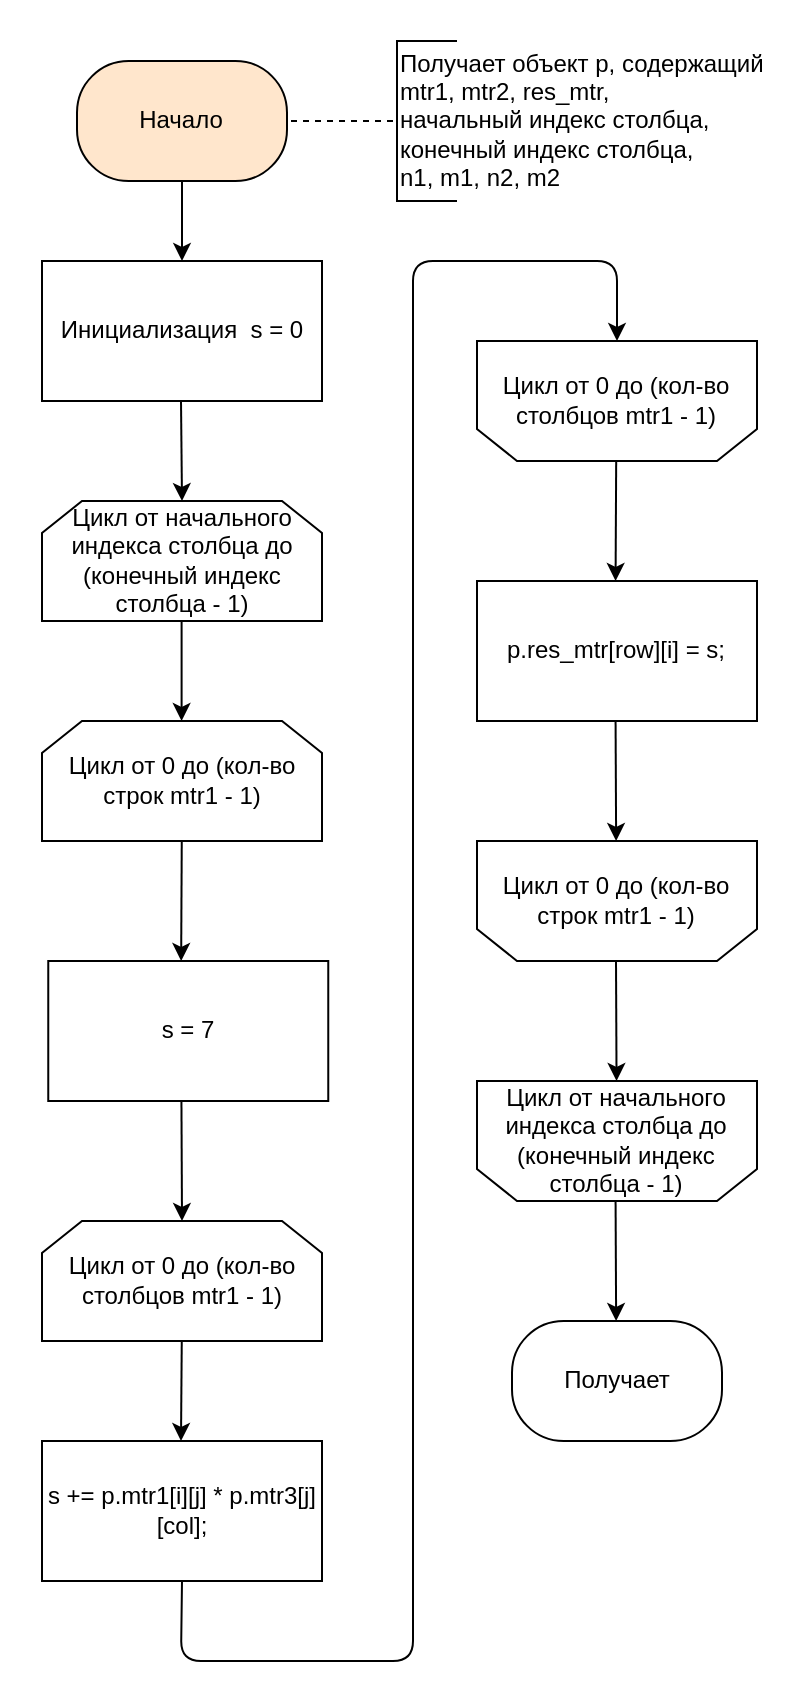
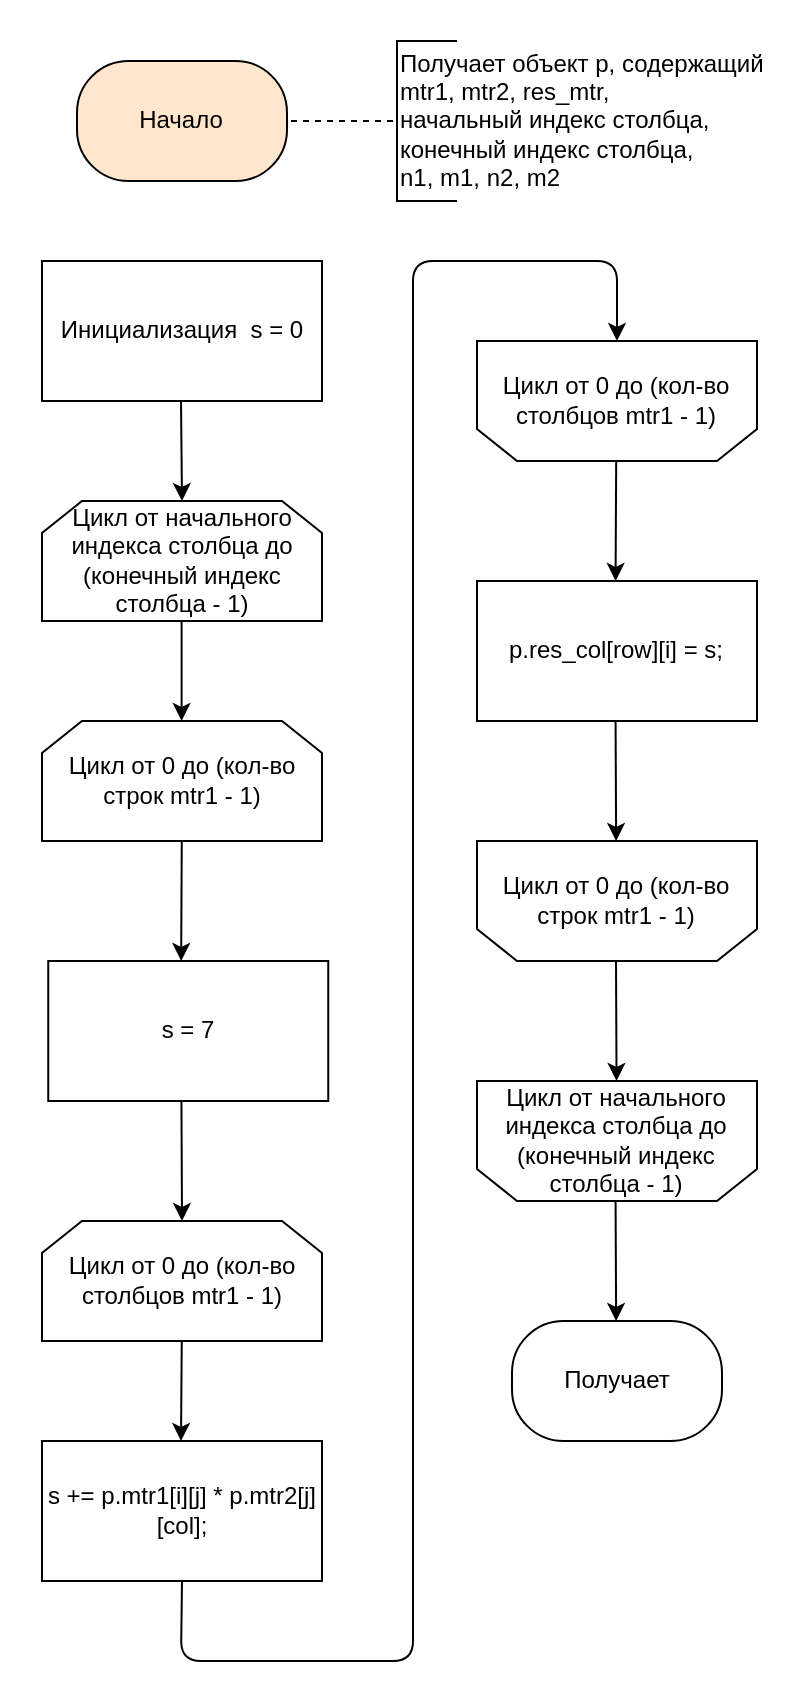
  <mxCell id="0" />
  <mxCell id="1" parent="0" />
- <mxCell id="2" value="" style="endArrow=classic;html=1;entryX=0.5;entryY=0;entryDx=0;entryDy=0;" parent="1" target="3" edge="1" source="8"><mxGeometry width="50" height="50" relative="1" as="geometry"><mxPoint x="90" y="100" as="sourcePoint" /><mxPoint x="90" y="130" as="targetPoint" /></mxGeometry></mxCell>
  <mxCell id="3" value="Инициализация &amp;nbsp;s = 0" style="rounded=0;whiteSpace=wrap;html=1;" parent="1" vertex="1"><mxGeometry x="20.5" y="130" width="140" height="70" as="geometry" /></mxCell>
  <mxCell id="4" value="" style="endArrow=classic;html=1;entryX=0.5;entryY=0;entryDx=0;entryDy=0;" parent="1" edge="1" target="6"><mxGeometry width="50" height="50" relative="1" as="geometry"><mxPoint x="90" y="200" as="sourcePoint" /><mxPoint x="90" y="250" as="targetPoint" /></mxGeometry></mxCell>
  <mxCell id="5" value="" style="endArrow=classic;html=1;" parent="1" edge="1"><mxGeometry width="50" height="50" relative="1" as="geometry"><mxPoint x="90.3" y="310" as="sourcePoint" /><mxPoint x="90.3" y="360" as="targetPoint" /></mxGeometry></mxCell>
  <mxCell id="6" value="&lt;span&gt;Цикл от начального индекса столбца до (конечный индекс столбца&lt;/span&gt;&lt;span&gt;&amp;nbsp;- 1)&lt;/span&gt;" style="shape=loopLimit;whiteSpace=wrap;html=1;" parent="1" vertex="1"><mxGeometry x="20.5" y="250" width="140" height="60" as="geometry" /></mxCell>
  <mxCell id="7" value="Цикл от 0 до (кол-во столбцов&amp;nbsp;mtr1&amp;nbsp;- 1)" style="shape=loopLimit;whiteSpace=wrap;html=1;direction=west;" parent="1" vertex="1"><mxGeometry x="238" y="170" width="140" height="60" as="geometry" /></mxCell>
  <mxCell id="8" value="Начало" style="rounded=1;whiteSpace=wrap;html=1;arcSize=43;fillColor=#ffe6cc;" parent="1" vertex="1"><mxGeometry x="38" y="30" width="105" height="60" as="geometry" /></mxCell>
  <mxCell id="9" value="Получает" style="rounded=1;whiteSpace=wrap;html=1;arcSize=43;" parent="1" vertex="1"><mxGeometry x="255.5" y="660" width="105" height="60" as="geometry" /></mxCell>
  <mxCell id="10" value="" style="endArrow=classic;html=1;" edge="1" parent="1"><mxGeometry width="50" height="50" relative="1" as="geometry"><mxPoint x="90.38" y="420" as="sourcePoint" /><mxPoint x="90.08" y="480" as="targetPoint" /></mxGeometry></mxCell>
  <mxCell id="11" value="s = 7" style="rounded=0;whiteSpace=wrap;html=1;" vertex="1" parent="1"><mxGeometry x="23.63" y="480" width="140" height="70" as="geometry" /></mxCell>
  <mxCell id="12" value="" style="endArrow=classic;html=1;entryX=0.5;entryY=0;entryDx=0;entryDy=0;" edge="1" parent="1" target="18"><mxGeometry width="50" height="50" relative="1" as="geometry"><mxPoint x="90.22" y="550" as="sourcePoint" /><mxPoint x="93.625" y="610" as="targetPoint" /></mxGeometry></mxCell>
  <mxCell id="13" value="" style="endArrow=classic;html=1;" edge="1" parent="1"><mxGeometry width="50" height="50" relative="1" as="geometry"><mxPoint x="90.38" y="670" as="sourcePoint" /><mxPoint x="90" y="720" as="targetPoint" /></mxGeometry></mxCell>
  <mxCell id="14" value="" style="endArrow=classic;html=1;exitX=0.5;exitY=1;exitDx=0;exitDy=0;entryX=0.5;entryY=1;entryDx=0;entryDy=0;" edge="1" parent="1" source="19" target="7"><mxGeometry width="50" height="50" relative="1" as="geometry"><mxPoint x="48" y="780" as="sourcePoint" /><mxPoint x="206" y="140" as="targetPoint" /><Array as="points"><mxPoint x="90" y="830" /><mxPoint x="206" y="830" /><mxPoint x="206" y="790" /><mxPoint x="206" y="130" /><mxPoint x="308" y="130" /></Array></mxGeometry></mxCell>
  <mxCell id="15" value="Получает объект p, содержащий&lt;br&gt;&lt;span style=&quot;text-align: center&quot;&gt;mtr1, mtr2, res_mtr, &amp;nbsp;&lt;br&gt;начальный индекс столбца,&lt;br&gt;конечный&amp;nbsp;индекс столбца,&lt;br&gt;n1, m1, n2, m2&lt;/span&gt;" style="strokeWidth=1;html=1;shape=mxgraph.flowchart.annotation_1;align=left;pointerEvents=1;" vertex="1" parent="1"><mxGeometry x="198" y="20" width="30" height="80" as="geometry" /></mxCell>
  <mxCell id="16" value="" style="endArrow=none;dashed=1;html=1;strokeWidth=1;entryX=0;entryY=0.5;entryDx=0;entryDy=0;entryPerimeter=0;" edge="1" parent="1" target="15"><mxGeometry width="50" height="50" relative="1" as="geometry"><mxPoint x="145" y="60" as="sourcePoint" /><mxPoint x="238" y="220" as="targetPoint" /></mxGeometry></mxCell>
  <mxCell id="17" value="&lt;span&gt;Цикл от 0 до (кол-во строк&lt;/span&gt;&amp;nbsp;mtr1&lt;span&gt;&amp;nbsp;- 1)&lt;/span&gt;" style="shape=loopLimit;whiteSpace=wrap;html=1;" vertex="1" parent="1"><mxGeometry x="20.5" y="360" width="140" height="60" as="geometry" /></mxCell>
  <mxCell id="18" value="&lt;span&gt;Цикл от 0 до (кол-во столбцов&lt;/span&gt;&amp;nbsp;mtr1&lt;span&gt;&amp;nbsp;- 1)&lt;/span&gt;" style="shape=loopLimit;whiteSpace=wrap;html=1;" vertex="1" parent="1"><mxGeometry x="20.5" y="610" width="140" height="60" as="geometry" /></mxCell>
- <mxCell id="19" value="s += p.mtr1[i][j] * p.mtr3[j][col];" style="rounded=0;whiteSpace=wrap;html=1;" vertex="1" parent="1"><mxGeometry x="20.5" y="720" width="140" height="70" as="geometry" /></mxCell>
- <mxCell id="20" value="p.res_mtr[row][i] = s;" style="rounded=0;whiteSpace=wrap;html=1;" vertex="1" parent="1"><mxGeometry x="238" y="290" width="140" height="70" as="geometry" /></mxCell>
+ <mxCell id="19" value="s += p.mtr1[i][j] * p.mtr2[j][col];" style="rounded=0;whiteSpace=wrap;html=1;" vertex="1" parent="1"><mxGeometry x="20.5" y="720" width="140" height="70" as="geometry" /></mxCell>
+ <mxCell id="20" value="p.res_col[row][i] = s;" style="rounded=0;whiteSpace=wrap;html=1;" vertex="1" parent="1"><mxGeometry x="238" y="290" width="140" height="70" as="geometry" /></mxCell>
  <mxCell id="21" value="" style="endArrow=classic;html=1;entryX=0.5;entryY=0;entryDx=0;entryDy=0;" edge="1" parent="1"><mxGeometry width="50" height="50" relative="1" as="geometry"><mxPoint x="307.29" y="360" as="sourcePoint" /><mxPoint x="307.57" y="420" as="targetPoint" /></mxGeometry></mxCell>
  <mxCell id="22" value="" style="endArrow=classic;html=1;" edge="1" parent="1"><mxGeometry width="50" height="50" relative="1" as="geometry"><mxPoint x="307.59" y="230" as="sourcePoint" /><mxPoint x="307.29" y="290" as="targetPoint" /></mxGeometry></mxCell>
  <mxCell id="23" value="Цикл от 0 до (кол-во строк&amp;nbsp;mtr1&amp;nbsp;- 1)" style="shape=loopLimit;whiteSpace=wrap;html=1;direction=west;" vertex="1" parent="1"><mxGeometry x="238" y="420" width="140" height="60" as="geometry" /></mxCell>
  <mxCell id="24" value="Цикл от начального индекса столбца до (конечный индекс столбца&amp;nbsp;- 1)" style="shape=loopLimit;whiteSpace=wrap;html=1;direction=west;" vertex="1" parent="1"><mxGeometry x="238" y="540" width="140" height="60" as="geometry" /></mxCell>
  <mxCell id="25" value="" style="endArrow=classic;html=1;entryX=0.5;entryY=0;entryDx=0;entryDy=0;" edge="1" parent="1"><mxGeometry width="50" height="50" relative="1" as="geometry"><mxPoint x="307.5" y="480" as="sourcePoint" /><mxPoint x="307.78" y="540" as="targetPoint" /></mxGeometry></mxCell>
  <mxCell id="26" value="" style="endArrow=classic;html=1;entryX=0.5;entryY=0;entryDx=0;entryDy=0;" edge="1" parent="1"><mxGeometry width="50" height="50" relative="1" as="geometry"><mxPoint x="307.29" y="600" as="sourcePoint" /><mxPoint x="307.57" y="660" as="targetPoint" /></mxGeometry></mxCell>
